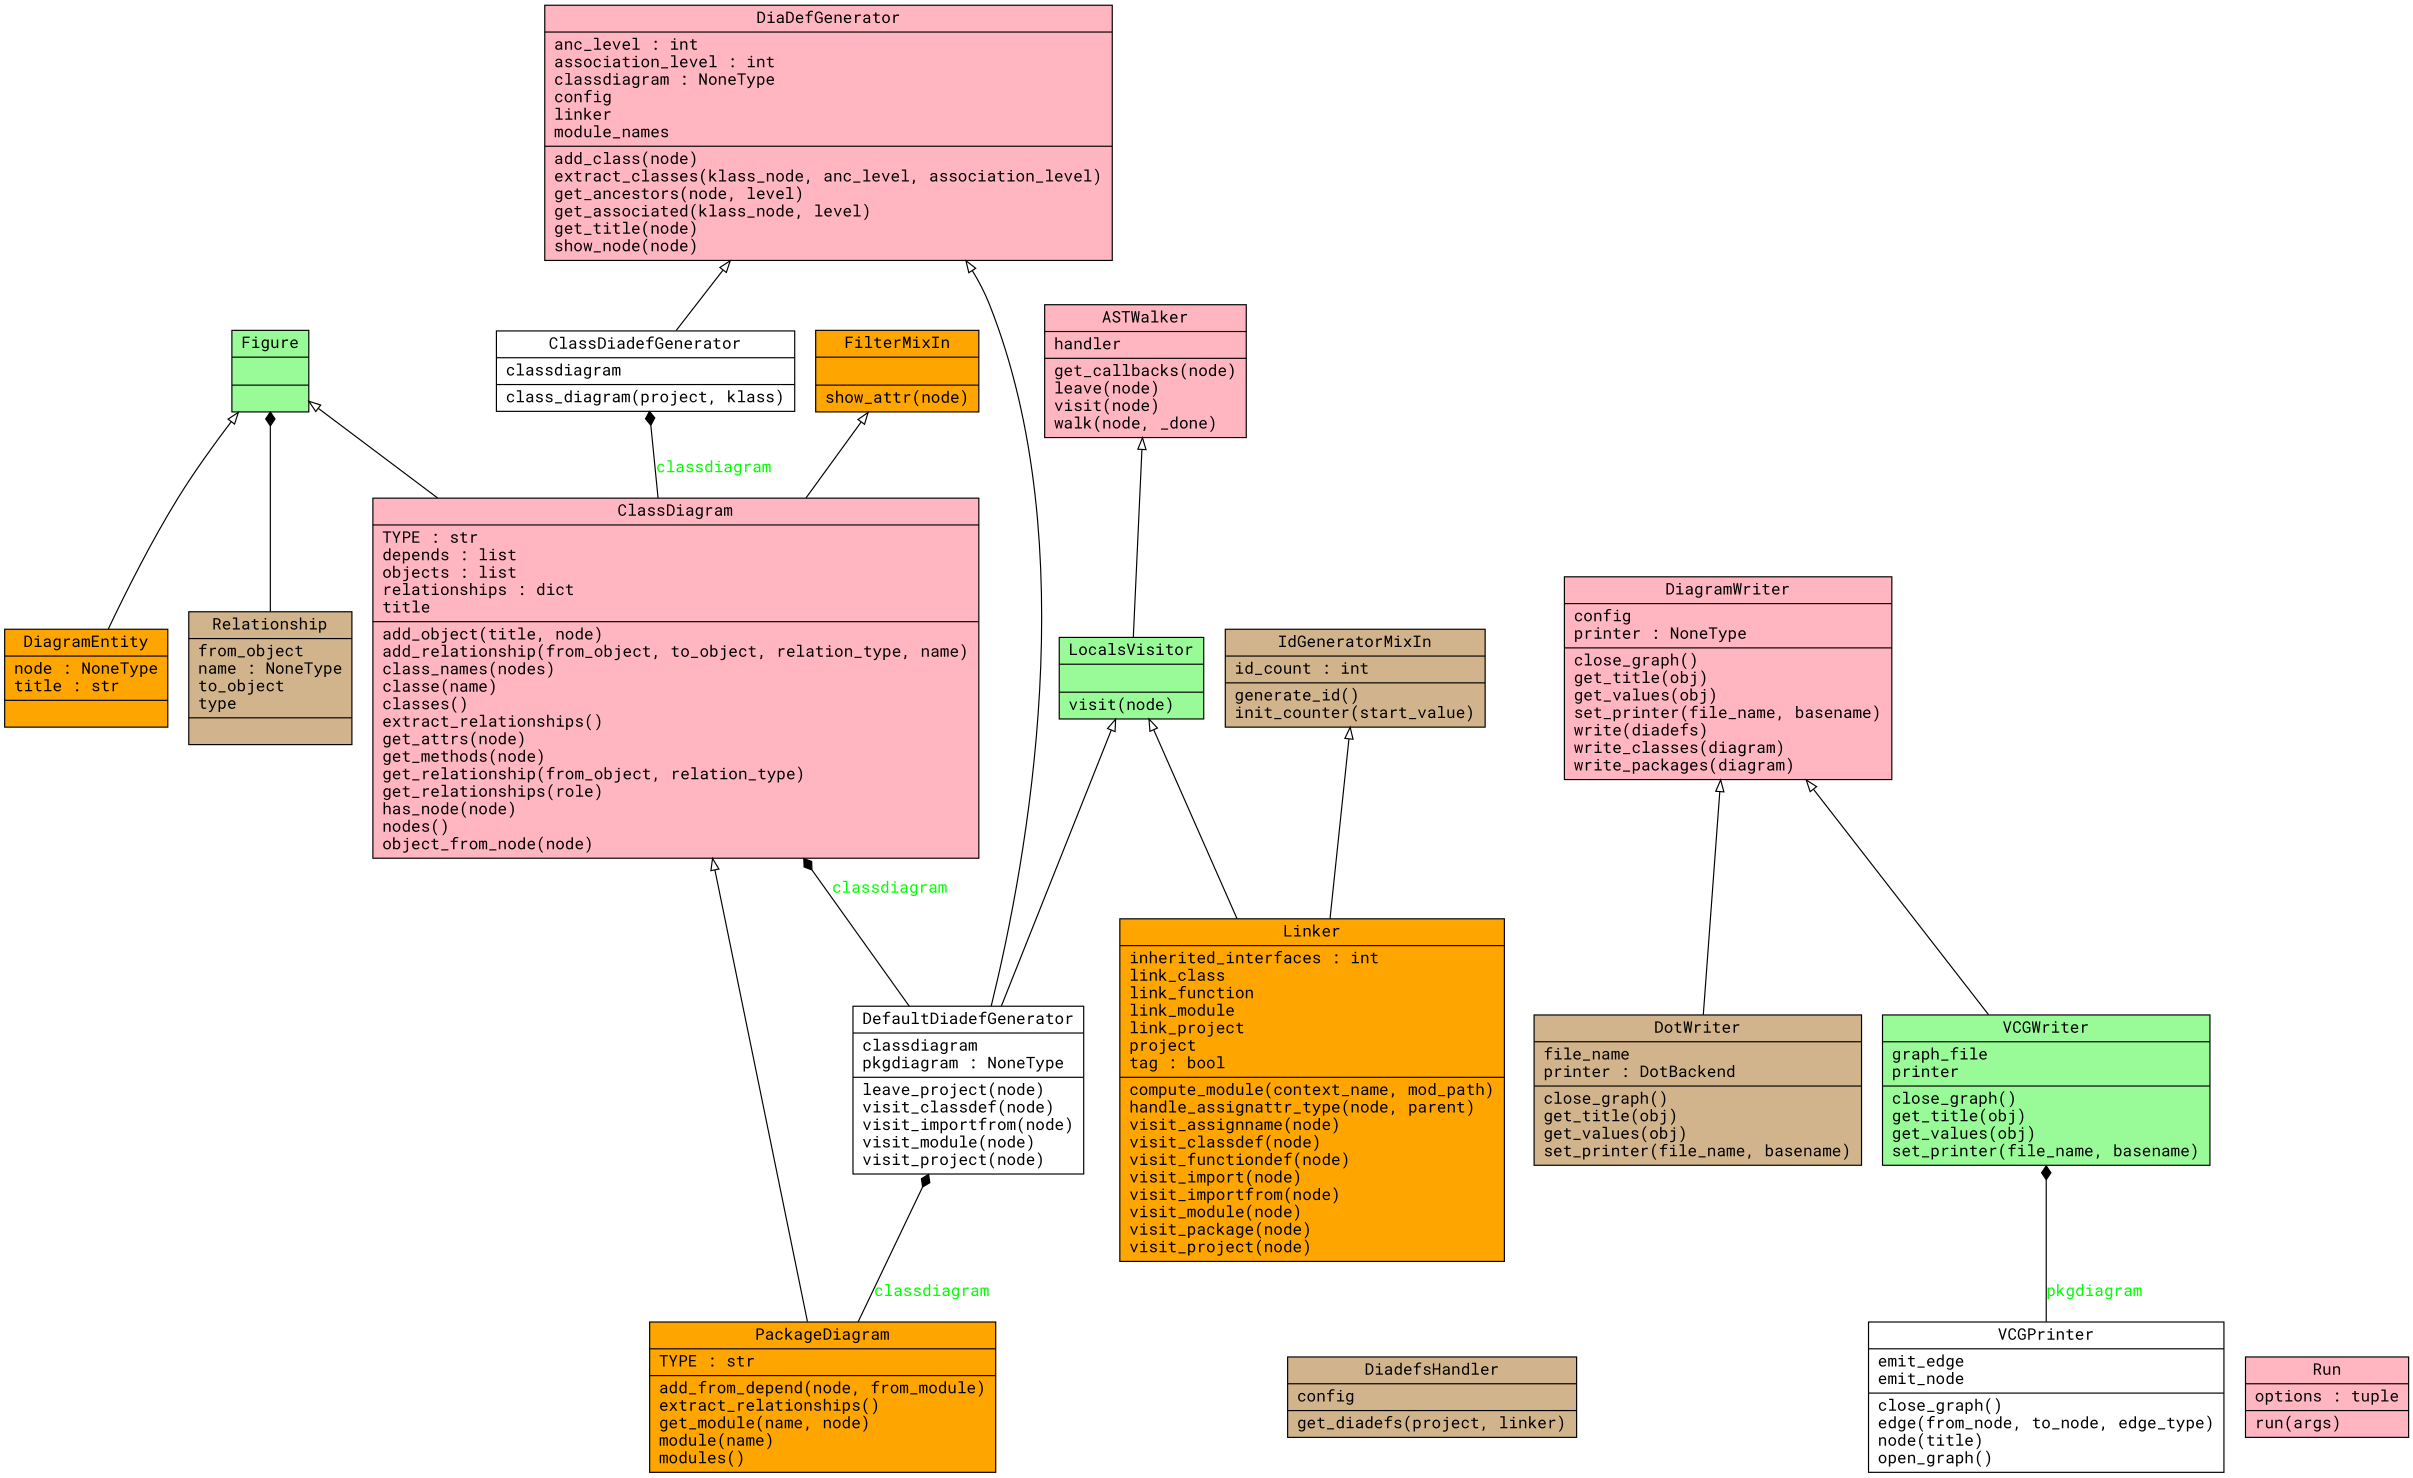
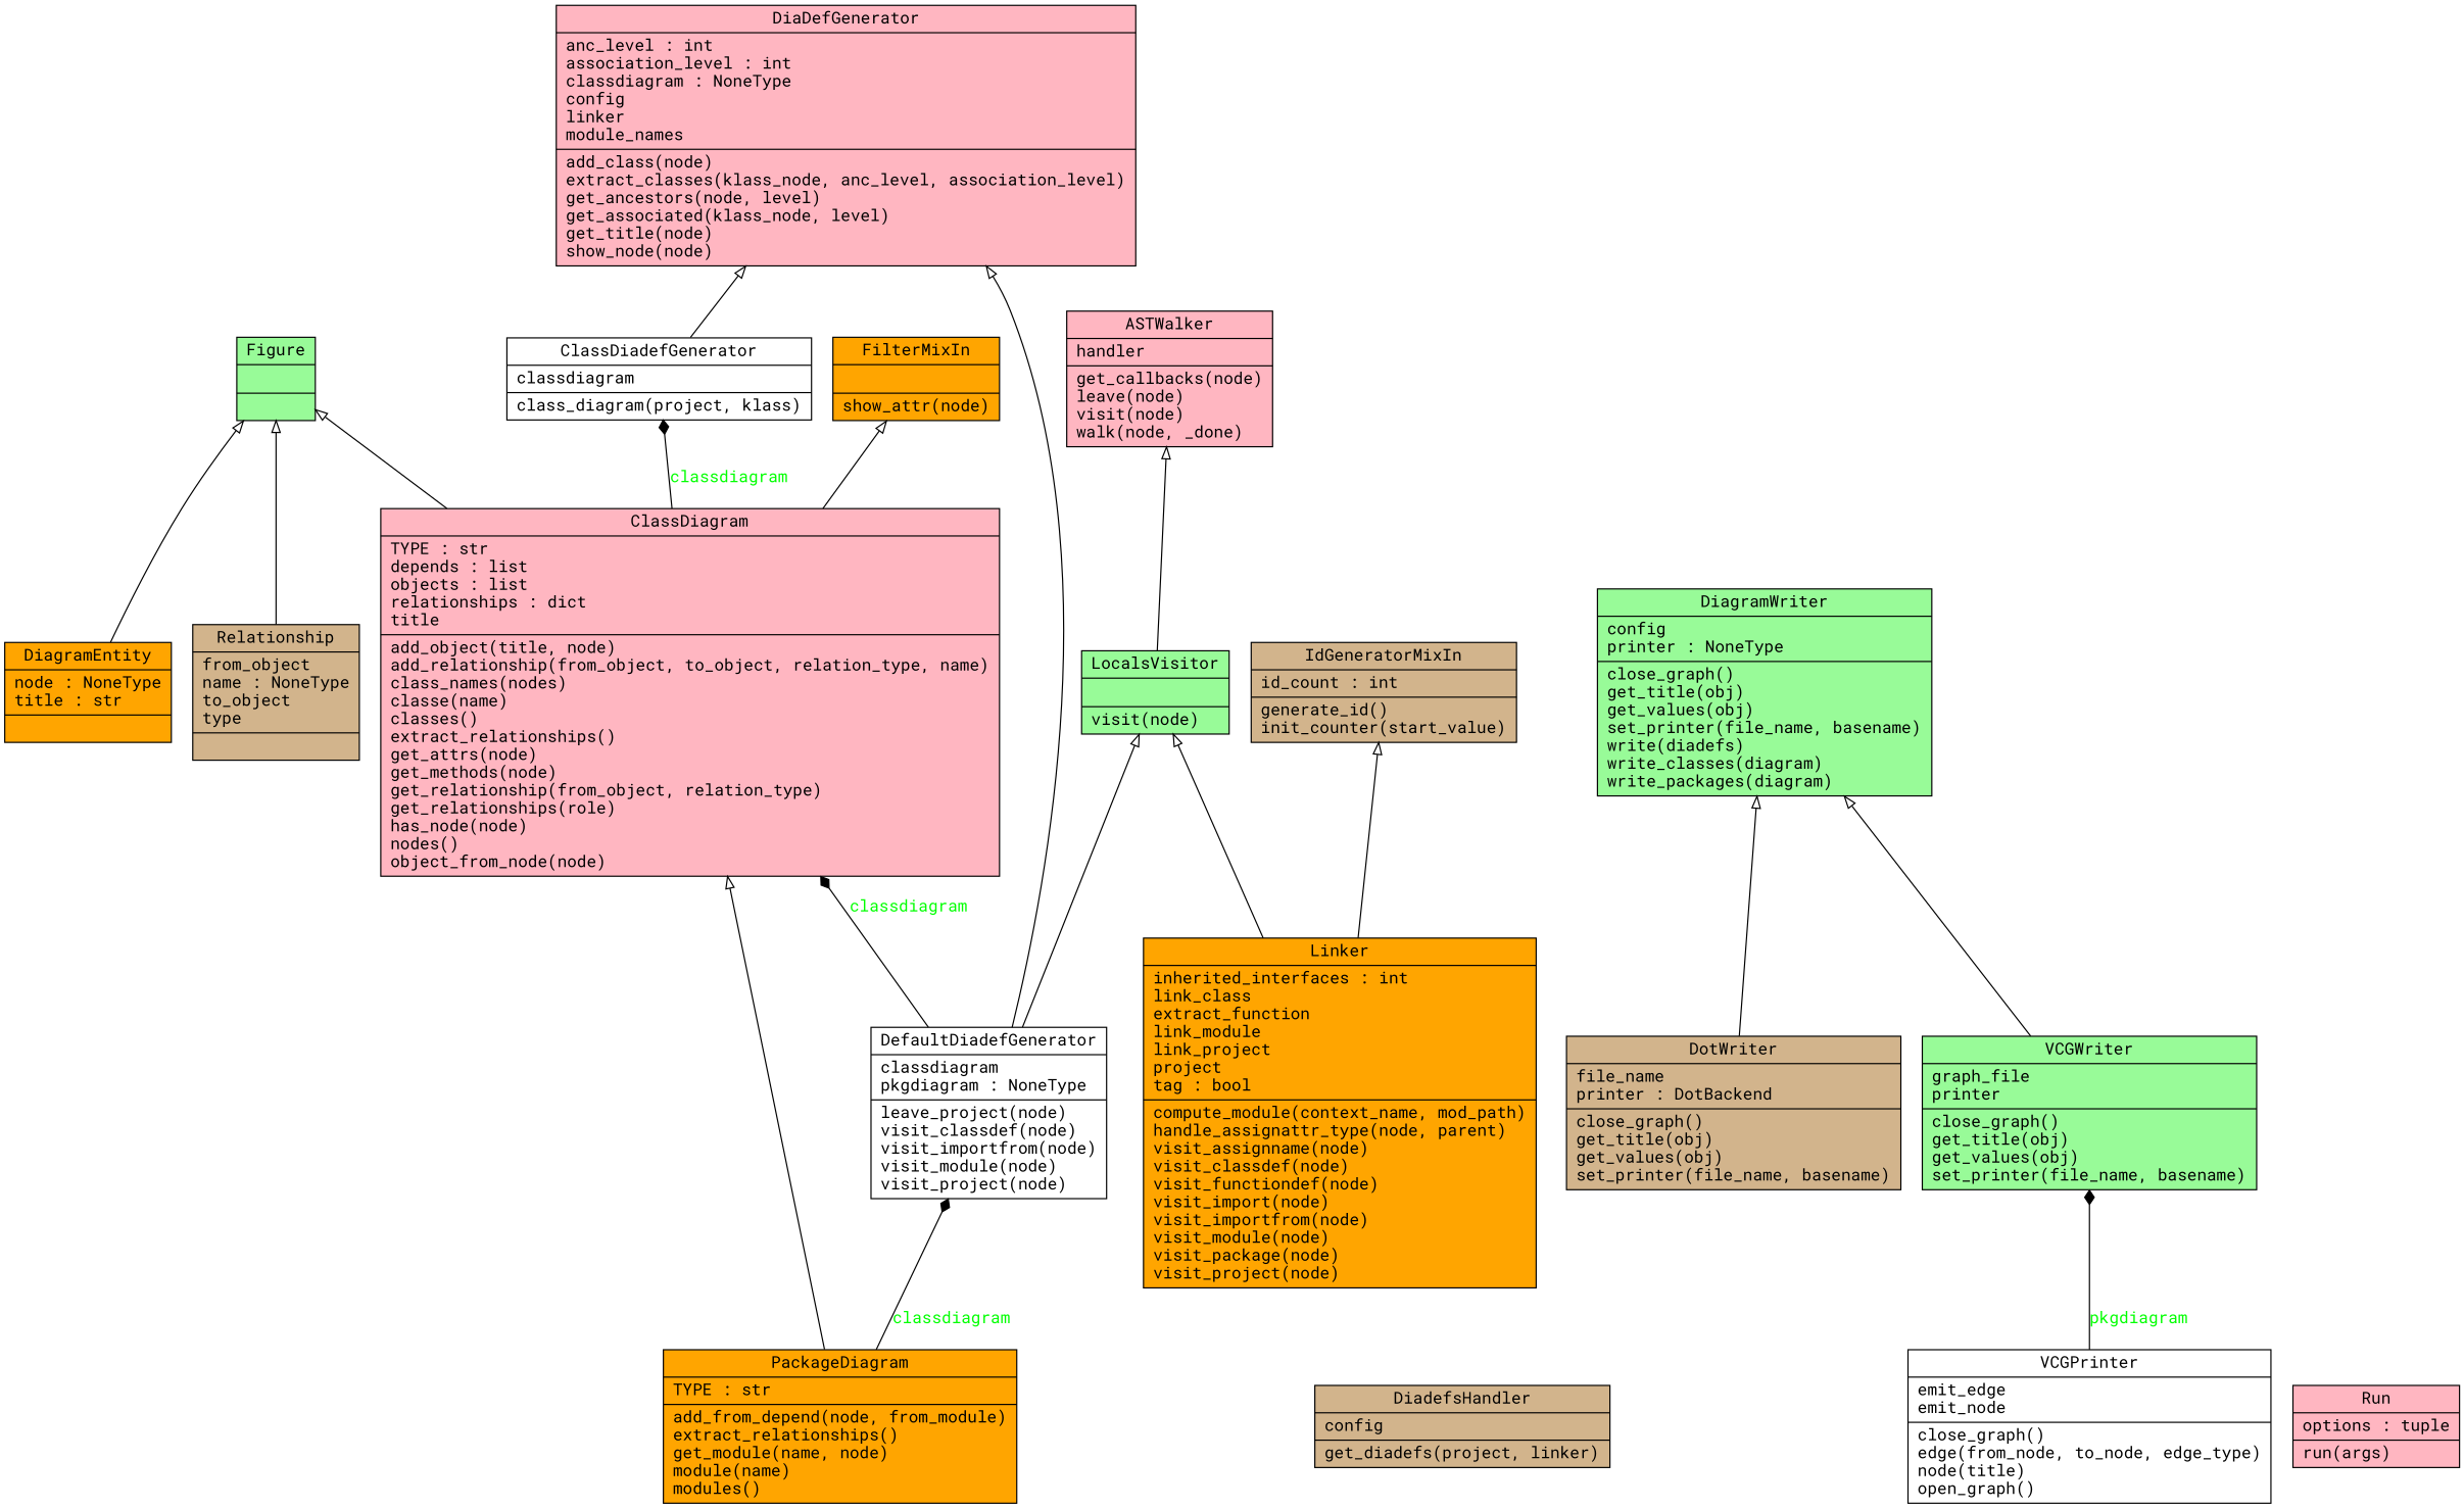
  digraph {
    fontname="Roboto Mono"
    rankdir=BT
    node [fillcolor=lightpink fontname="Roboto Mono" shape=record style=filled]
    edge [arrowhead=empty arrowtail=none fontname="Roboto Mono"]
    n1 [label="{ASTWalker|handler\l|get_callbacks(node)\lleave(node)\lvisit(node)\lwalk(node, _done)\l}"]
    n2 [fillcolor=white label="{ClassDiadefGenerator|classdiagram\l|class_diagram(project, klass)\l}"]
    n3 [label="{DiaDefGenerator|anc_level : int\lassociation_level : int\lclassdiagram : NoneType\lconfig\llinker\lmodule_names\l|add_class(node)\lextract_classes(klass_node, anc_level, association_level)\lget_ancestors(node, level)\lget_associated(klass_node, level)\lget_title(node)\lshow_node(node)\l}"]
    n4 [label="{ClassDiagram|TYPE : str\ldepends : list\lobjects : list\lrelationships : dict\ltitle\l|add_object(title, node)\ladd_relationship(from_object, to_object, relation_type, name)\lclass_names(nodes)\lclasse(name)\lclasses()\lextract_relationships()\lget_attrs(node)\lget_methods(node)\lget_relationship(from_object, relation_type)\lget_relationships(role)\lhas_node(node)\lnodes()\lobject_from_node(node)\l}"]
    n5 [fillcolor=palegreen label="{Figure|\l|}"]
    n6 [fillcolor=orange label="{FilterMixIn|\l|show_attr(node)\l}"]
    n7 [fillcolor=white label="{DefaultDiadefGenerator|classdiagram\lpkgdiagram : NoneType\l|leave_project(node)\lvisit_classdef(node)\lvisit_importfrom(node)\lvisit_module(node)\lvisit_project(node)\l}"]
    n8 [fillcolor=palegreen label="{LocalsVisitor|\l|visit(node)\l}"]
    n9 [fillcolor=tan label="{DiadefsHandler|config\l|get_diadefs(project, linker)\l}"]
    n10 [fillcolor=orange label="{DiagramEntity|node : NoneType\ltitle : str\l|}"]
-   n11 [label="{DiagramWriter|config\lprinter : NoneType\l|close_graph()\lget_title(obj)\lget_values(obj)\lset_printer(file_name, basename)\lwrite(diadefs)\lwrite_classes(diagram)\lwrite_packages(diagram)\l}"]
+   n11 [fillcolor=palegreen label="{DiagramWriter|config\lprinter : NoneType\l|close_graph()\lget_title(obj)\lget_values(obj)\lset_printer(file_name, basename)\lwrite(diadefs)\lwrite_classes(diagram)\lwrite_packages(diagram)\l}"]
    n12 [fillcolor=tan label="{DotWriter|file_name\lprinter : DotBackend\l|close_graph()\lget_title(obj)\lget_values(obj)\lset_printer(file_name, basename)\l}"]
    n13 [fillcolor=tan label="{IdGeneratorMixIn|id_count : int\l|generate_id()\linit_counter(start_value)\l}"]
-   n14 [fillcolor=orange label="{Linker|inherited_interfaces : int\llink_class\llink_function\llink_module\llink_project\lproject\ltag : bool\l|compute_module(context_name, mod_path)\lhandle_assignattr_type(node, parent)\lvisit_assignname(node)\lvisit_classdef(node)\lvisit_functiondef(node)\lvisit_import(node)\lvisit_importfrom(node)\lvisit_module(node)\lvisit_package(node)\lvisit_project(node)\l}"]
+   n14 [fillcolor=orange label="{Linker|inherited_interfaces : int\llink_class\lextract_function\llink_module\llink_project\lproject\ltag : bool\l|compute_module(context_name, mod_path)\lhandle_assignattr_type(node, parent)\lvisit_assignname(node)\lvisit_classdef(node)\lvisit_functiondef(node)\lvisit_import(node)\lvisit_importfrom(node)\lvisit_module(node)\lvisit_package(node)\lvisit_project(node)\l}"]
    n15 [fillcolor=orange label="{PackageDiagram|TYPE : str\l|add_from_depend(node, from_module)\lextract_relationships()\lget_module(name, node)\lmodule(name)\lmodules()\l}"]
    n16 [fillcolor=tan label="{Relationship|from_object\lname : NoneType\lto_object\ltype\l|}"]
    n17 [label="{Run|options : tuple\l|run(args)\l}"]
    n18 [fillcolor=white label="{VCGPrinter|emit_edge\lemit_node\l|close_graph()\ledge(from_node, to_node, edge_type)\lnode(title)\lopen_graph()\l}"]
    n19 [fillcolor=palegreen label="{VCGWriter|graph_file\lprinter\l|close_graph()\lget_title(obj)\lget_values(obj)\lset_printer(file_name, basename)\l}"]
    n2 -> n3
    n4 -> n2 [arrowhead=diamond fontcolor=green label=classdiagram style=solid]
    n4 -> n5
    n4 -> n6
    n7 -> n3
    n7 -> n4 [arrowhead=diamond fontcolor=green label=classdiagram style=solid]
    n7 -> n8
    n8 -> n1
    n10 -> n5
    n12 -> n11
    n14 -> n8
    n14 -> n13
    n15 -> n4
    n15 -> n7 [arrowhead=diamond fontcolor=green label=classdiagram style=solid]
-   n16 -> n5 [arrowhead=diamond]
+   n16 -> n5
    n18 -> n19 [arrowhead=diamond fontcolor=green label=pkgdiagram style=solid]
    n19 -> n11
  }
